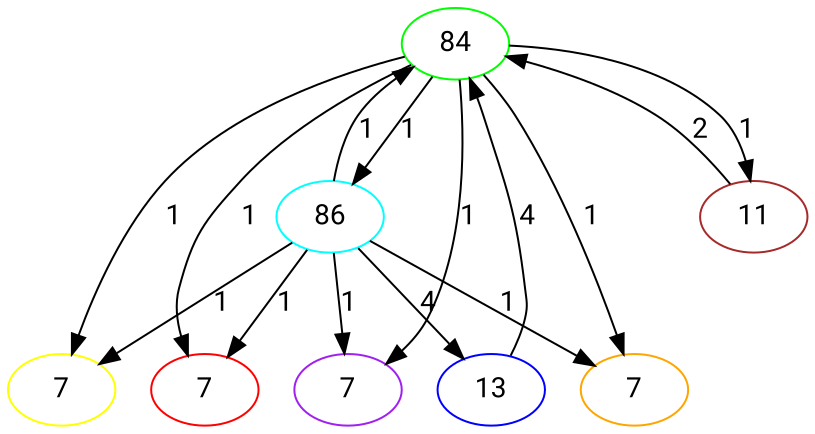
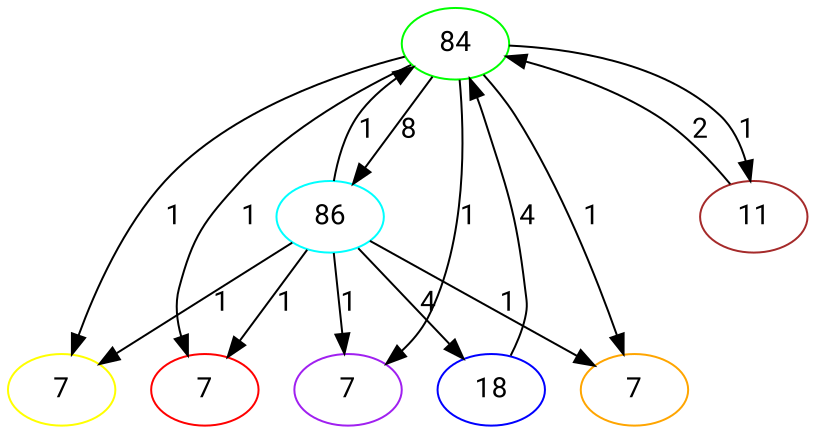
  strict digraph {
    fontname="Roboto Mono"
    node [fontname="Roboto Mono"]
    edge [fontname="Roboto Mono"]
    n1 [color=red label=7]
    n2 [color=green label=84]
    n3 [color=yellow label=7]
    n4 [color=cyan label=86]
    n5 [color=purple label=7]
    n6 [color=orange label=7]
    n7 [color=brown label=11]
-   n8 [color=blue label=13]
+   n8 [color=blue label=18]
    n2 -> n1 [label=1]
    n2 -> n3 [label=1]
-   n2 -> n4 [label=1]
+   n2 -> n4 [label=8]
    n2 -> n5 [label=1]
    n2 -> n6 [label=1]
    n2 -> n7 [label=1]
    n4 -> n1 [label=1]
    n4 -> n2 [label=1]
    n4 -> n3 [label=1]
    n4 -> n5 [label=1]
    n4 -> n6 [label=1]
    n4 -> n8 [label=4]
    n7 -> n2 [label=2]
    n8 -> n2 [label=4]
  }
